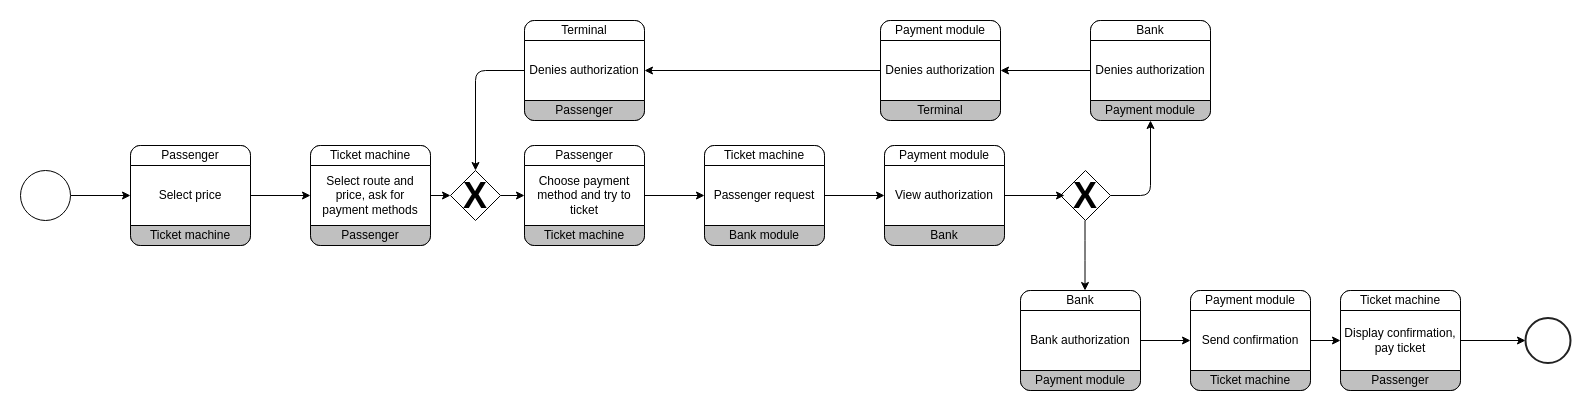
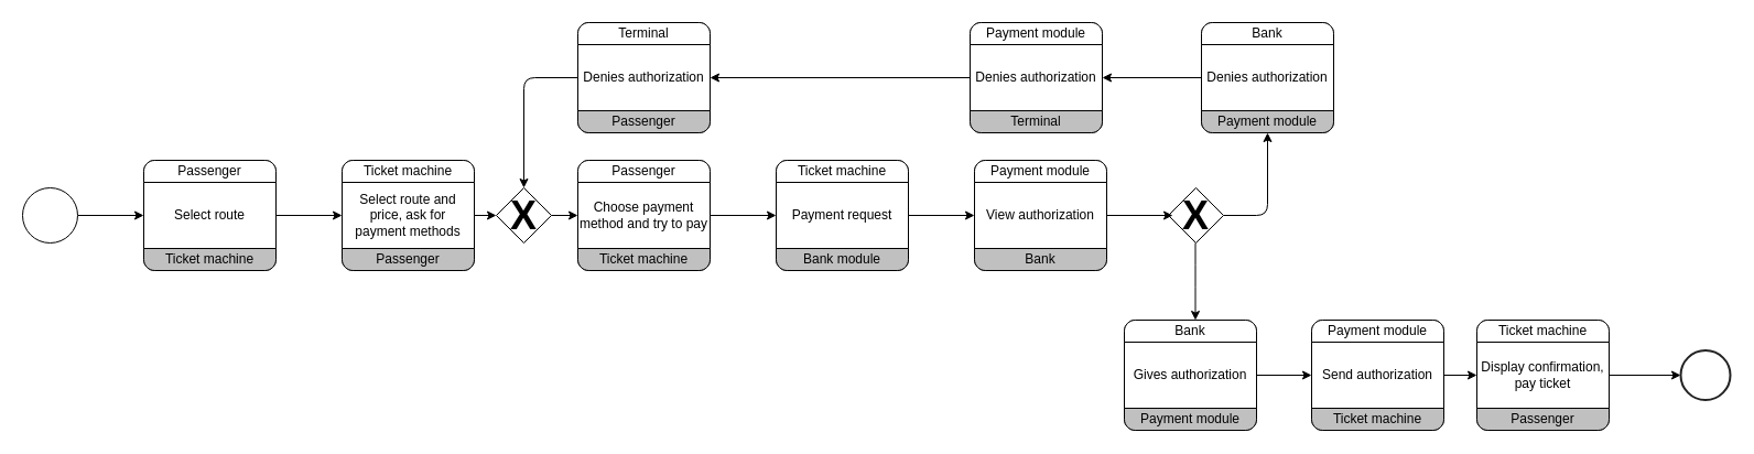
  <mxCell id="0" />
  <mxCell id="1" parent="0" />
  <mxCell id="2" style="edgeStyle=none;html=1;exitX=1;exitY=0.5;exitDx=0;exitDy=0;entryX=0;entryY=0.5;entryDx=0;entryDy=0;fontSize=36;" parent="1" source="3" target="13" edge="1"><mxGeometry relative="1" as="geometry" /></mxCell>
  <mxCell id="3" value="" style="rounded=1;whiteSpace=wrap;html=1;container=1;collapsible=0;absoluteArcSize=1;arcSize=20;childLayout=stackLayout;horizontal=1;horizontalStack=0;resizeParent=1;resizeParentMax=0;resizeLast=0;" parent="1" vertex="1"><mxGeometry x="130" y="145" width="120" height="100" as="geometry" /></mxCell>
  <mxCell id="4" value="Passenger" style="whiteSpace=wrap;connectable=0;html=1;shape=mxgraph.basic.rect;size=10;rectStyle=rounded;bottomRightStyle=square;bottomLeftStyle=square;part=1;" parent="3" vertex="1"><mxGeometry width="120" height="20" as="geometry" /></mxCell>
- <mxCell id="5" value="Select price" style="shape=mxgraph.bpmn.task;part=1;taskMarker=abstract;connectable=0;whiteSpace=wrap;html=1;" parent="3" vertex="1"><mxGeometry y="20" width="120" height="60" as="geometry" /></mxCell>
+ <mxCell id="5" value="Select route" style="shape=mxgraph.bpmn.task;part=1;taskMarker=abstract;connectable=0;whiteSpace=wrap;html=1;" parent="3" vertex="1"><mxGeometry y="20" width="120" height="60" as="geometry" /></mxCell>
  <mxCell id="6" value="Ticket machine" style="whiteSpace=wrap;connectable=0;html=1;shape=mxgraph.basic.rect;size=10;rectStyle=rounded;topRightStyle=square;topLeftStyle=square;fillColor=#C0C0C0;part=1;" parent="3" vertex="1"><mxGeometry y="80" width="120" height="20" as="geometry" /></mxCell>
  <mxCell id="7" style="edgeStyle=orthogonalEdgeStyle;html=1;exitX=1;exitY=0.5;exitDx=0;exitDy=0;entryX=0.5;entryY=1;entryDx=0;entryDy=0;fontSize=36;" parent="1" source="9" target="33" edge="1"><mxGeometry relative="1" as="geometry" /></mxCell>
  <mxCell id="8" style="edgeStyle=orthogonalEdgeStyle;html=1;exitX=0.5;exitY=1;exitDx=0;exitDy=0;fontSize=36;" parent="1" edge="1"><mxGeometry relative="1" as="geometry"><mxPoint x="1084.5" y="220" as="sourcePoint" /><mxPoint x="1084.5" y="290" as="targetPoint" /><Array as="points"><mxPoint x="1084.5" y="250" /><mxPoint x="1084.5" y="250" /></Array></mxGeometry></mxCell>
  <mxCell id="9" value="&lt;font style=&quot;font-size: 36px;&quot;&gt;&lt;b style=&quot;&quot;&gt;X&lt;/b&gt;&lt;/font&gt;" style="rhombus;whiteSpace=wrap;html=1;" parent="1" vertex="1"><mxGeometry x="1060" y="170" width="50" height="50" as="geometry" /></mxCell>
  <mxCell id="10" style="edgeStyle=none;html=1;exitX=1;exitY=0.5;exitDx=0;exitDy=0;entryX=0;entryY=0.5;entryDx=0;entryDy=0;fontSize=36;" parent="1" source="11" target="3" edge="1"><mxGeometry relative="1" as="geometry" /></mxCell>
  <mxCell id="11" value="" style="ellipse;whiteSpace=wrap;html=1;aspect=fixed;fontSize=36;" parent="1" vertex="1"><mxGeometry x="20" y="170" width="50" height="50" as="geometry" /></mxCell>
  <mxCell id="12" style="edgeStyle=none;html=1;exitX=1;exitY=0.5;exitDx=0;exitDy=0;entryX=0;entryY=0.5;entryDx=0;entryDy=0;" edge="1" parent="1" source="13" target="54"><mxGeometry relative="1" as="geometry" /></mxCell>
  <mxCell id="13" value="" style="rounded=1;whiteSpace=wrap;html=1;container=1;collapsible=0;absoluteArcSize=1;arcSize=20;childLayout=stackLayout;horizontal=1;horizontalStack=0;resizeParent=1;resizeParentMax=0;resizeLast=0;" parent="1" vertex="1"><mxGeometry x="310" y="145" width="120" height="100" as="geometry" /></mxCell>
  <mxCell id="14" value="Ticket machine" style="whiteSpace=wrap;connectable=0;html=1;shape=mxgraph.basic.rect;size=10;rectStyle=rounded;bottomRightStyle=square;bottomLeftStyle=square;part=1;" parent="13" vertex="1"><mxGeometry width="120" height="20" as="geometry" /></mxCell>
  <mxCell id="15" value="Select route and price, ask for payment methods" style="shape=mxgraph.bpmn.task;part=1;taskMarker=abstract;connectable=0;whiteSpace=wrap;html=1;" parent="13" vertex="1"><mxGeometry y="20" width="120" height="60" as="geometry" /></mxCell>
  <mxCell id="16" value="Passenger" style="whiteSpace=wrap;connectable=0;html=1;shape=mxgraph.basic.rect;size=10;rectStyle=rounded;topRightStyle=square;topLeftStyle=square;fillColor=#C0C0C0;part=1;" parent="13" vertex="1"><mxGeometry y="80" width="120" height="20" as="geometry" /></mxCell>
  <mxCell id="17" value="" style="rounded=1;whiteSpace=wrap;html=1;container=1;collapsible=0;absoluteArcSize=1;arcSize=20;childLayout=stackLayout;horizontal=1;horizontalStack=0;resizeParent=1;resizeParentMax=0;resizeLast=0;" parent="1" vertex="1"><mxGeometry x="524" y="145" width="120" height="100" as="geometry" /></mxCell>
  <mxCell id="18" value="Passenger" style="whiteSpace=wrap;connectable=0;html=1;shape=mxgraph.basic.rect;size=10;rectStyle=rounded;bottomRightStyle=square;bottomLeftStyle=square;part=1;" parent="17" vertex="1"><mxGeometry width="120" height="20" as="geometry" /></mxCell>
- <mxCell id="19" value="Choose payment method and try to ticket" style="shape=mxgraph.bpmn.task;part=1;taskMarker=abstract;connectable=0;whiteSpace=wrap;html=1;" parent="17" vertex="1"><mxGeometry y="20" width="120" height="60" as="geometry" /></mxCell>
+ <mxCell id="19" value="Choose payment method and try to pay" style="shape=mxgraph.bpmn.task;part=1;taskMarker=abstract;connectable=0;whiteSpace=wrap;html=1;" parent="17" vertex="1"><mxGeometry y="20" width="120" height="60" as="geometry" /></mxCell>
  <mxCell id="20" value="Ticket machine" style="whiteSpace=wrap;connectable=0;html=1;shape=mxgraph.basic.rect;size=10;rectStyle=rounded;topRightStyle=square;topLeftStyle=square;fillColor=#C0C0C0;part=1;" parent="17" vertex="1"><mxGeometry y="80" width="120" height="20" as="geometry" /></mxCell>
  <mxCell id="21" style="edgeStyle=none;html=1;exitX=1;exitY=0.5;exitDx=0;exitDy=0;fontSize=36;" parent="1" source="17" edge="1"><mxGeometry relative="1" as="geometry"><mxPoint x="664" y="195" as="sourcePoint" /><mxPoint x="704" y="195" as="targetPoint" /></mxGeometry></mxCell>
  <mxCell id="22" style="edgeStyle=none;html=1;exitX=1;exitY=0.5;exitDx=0;exitDy=0;fontSize=36;" parent="1" source="23" edge="1"><mxGeometry relative="1" as="geometry"><mxPoint x="884" y="195" as="targetPoint" /></mxGeometry></mxCell>
  <mxCell id="23" value="" style="rounded=1;whiteSpace=wrap;html=1;container=1;collapsible=0;absoluteArcSize=1;arcSize=20;childLayout=stackLayout;horizontal=1;horizontalStack=0;resizeParent=1;resizeParentMax=0;resizeLast=0;" parent="1" vertex="1"><mxGeometry x="704" y="145" width="120" height="100" as="geometry" /></mxCell>
  <mxCell id="24" value="Ticket machine" style="whiteSpace=wrap;connectable=0;html=1;shape=mxgraph.basic.rect;size=10;rectStyle=rounded;bottomRightStyle=square;bottomLeftStyle=square;part=1;" parent="23" vertex="1"><mxGeometry width="120" height="20" as="geometry" /></mxCell>
- <mxCell id="25" value="Passenger request" style="shape=mxgraph.bpmn.task;part=1;taskMarker=abstract;connectable=0;whiteSpace=wrap;html=1;" parent="23" vertex="1"><mxGeometry y="20" width="120" height="60" as="geometry" /></mxCell>
+ <mxCell id="25" value="Payment request" style="shape=mxgraph.bpmn.task;part=1;taskMarker=abstract;connectable=0;whiteSpace=wrap;html=1;" parent="23" vertex="1"><mxGeometry y="20" width="120" height="60" as="geometry" /></mxCell>
  <mxCell id="26" value="Bank module" style="whiteSpace=wrap;connectable=0;html=1;shape=mxgraph.basic.rect;size=10;rectStyle=rounded;topRightStyle=square;topLeftStyle=square;fillColor=#C0C0C0;part=1;" parent="23" vertex="1"><mxGeometry y="80" width="120" height="20" as="geometry" /></mxCell>
  <mxCell id="27" style="edgeStyle=none;html=1;exitX=1;exitY=0.5;exitDx=0;exitDy=0;entryX=0;entryY=0.5;entryDx=0;entryDy=0;fontSize=36;" parent="1" source="28" edge="1"><mxGeometry relative="1" as="geometry"><mxPoint x="1064" y="195" as="targetPoint" /></mxGeometry></mxCell>
  <mxCell id="28" value="" style="rounded=1;whiteSpace=wrap;html=1;container=1;collapsible=0;absoluteArcSize=1;arcSize=20;childLayout=stackLayout;horizontal=1;horizontalStack=0;resizeParent=1;resizeParentMax=0;resizeLast=0;" parent="1" vertex="1"><mxGeometry x="884" y="145" width="120" height="100" as="geometry" /></mxCell>
  <mxCell id="29" value="Payment module" style="whiteSpace=wrap;connectable=0;html=1;shape=mxgraph.basic.rect;size=10;rectStyle=rounded;bottomRightStyle=square;bottomLeftStyle=square;part=1;" parent="28" vertex="1"><mxGeometry width="120" height="20" as="geometry" /></mxCell>
  <mxCell id="30" value="View authorization" style="shape=mxgraph.bpmn.task;part=1;taskMarker=abstract;connectable=0;whiteSpace=wrap;html=1;" parent="28" vertex="1"><mxGeometry y="20" width="120" height="60" as="geometry" /></mxCell>
  <mxCell id="31" value="Bank" style="whiteSpace=wrap;connectable=0;html=1;shape=mxgraph.basic.rect;size=10;rectStyle=rounded;topRightStyle=square;topLeftStyle=square;fillColor=#C0C0C0;part=1;" parent="28" vertex="1"><mxGeometry y="80" width="120" height="20" as="geometry" /></mxCell>
  <mxCell id="32" style="edgeStyle=orthogonalEdgeStyle;html=1;exitX=0;exitY=0.5;exitDx=0;exitDy=0;entryX=1;entryY=0.5;entryDx=0;entryDy=0;fontSize=36;" parent="1" source="33" target="56" edge="1"><mxGeometry relative="1" as="geometry" /></mxCell>
  <mxCell id="33" value="" style="rounded=1;whiteSpace=wrap;html=1;container=1;collapsible=0;absoluteArcSize=1;arcSize=20;childLayout=stackLayout;horizontal=1;horizontalStack=0;resizeParent=1;resizeParentMax=0;resizeLast=0;" parent="1" vertex="1"><mxGeometry x="1090" y="20" width="120" height="100" as="geometry" /></mxCell>
  <mxCell id="34" value="Bank" style="whiteSpace=wrap;connectable=0;html=1;shape=mxgraph.basic.rect;size=10;rectStyle=rounded;bottomRightStyle=square;bottomLeftStyle=square;part=1;" parent="33" vertex="1"><mxGeometry width="120" height="20" as="geometry" /></mxCell>
  <mxCell id="35" value="Denies authorization" style="shape=mxgraph.bpmn.task;part=1;taskMarker=abstract;connectable=0;whiteSpace=wrap;html=1;" parent="33" vertex="1"><mxGeometry y="20" width="120" height="60" as="geometry" /></mxCell>
  <mxCell id="36" value="Payment module" style="whiteSpace=wrap;connectable=0;html=1;shape=mxgraph.basic.rect;size=10;rectStyle=rounded;topRightStyle=square;topLeftStyle=square;fillColor=#C0C0C0;part=1;" parent="33" vertex="1"><mxGeometry y="80" width="120" height="20" as="geometry" /></mxCell>
  <mxCell id="37" style="edgeStyle=orthogonalEdgeStyle;html=1;exitX=1;exitY=0.5;exitDx=0;exitDy=0;entryX=0;entryY=0.5;entryDx=0;entryDy=0;fontSize=36;" parent="1" source="38" target="43" edge="1"><mxGeometry relative="1" as="geometry"><mxPoint x="1195" y="340" as="targetPoint" /></mxGeometry></mxCell>
  <mxCell id="38" value="" style="rounded=1;whiteSpace=wrap;html=1;container=1;collapsible=0;absoluteArcSize=1;arcSize=20;childLayout=stackLayout;horizontal=1;horizontalStack=0;resizeParent=1;resizeParentMax=0;resizeLast=0;" parent="1" vertex="1"><mxGeometry x="1020" y="290" width="120" height="100" as="geometry" /></mxCell>
  <mxCell id="39" value="Bank" style="whiteSpace=wrap;connectable=0;html=1;shape=mxgraph.basic.rect;size=10;rectStyle=rounded;bottomRightStyle=square;bottomLeftStyle=square;part=1;" parent="38" vertex="1"><mxGeometry width="120" height="20" as="geometry" /></mxCell>
- <mxCell id="40" value="Bank authorization" style="shape=mxgraph.bpmn.task;part=1;taskMarker=abstract;connectable=0;whiteSpace=wrap;html=1;" parent="38" vertex="1"><mxGeometry y="20" width="120" height="60" as="geometry" /></mxCell>
+ <mxCell id="40" value="Gives authorization" style="shape=mxgraph.bpmn.task;part=1;taskMarker=abstract;connectable=0;whiteSpace=wrap;html=1;" parent="38" vertex="1"><mxGeometry y="20" width="120" height="60" as="geometry" /></mxCell>
  <mxCell id="41" value="Payment module" style="whiteSpace=wrap;connectable=0;html=1;shape=mxgraph.basic.rect;size=10;rectStyle=rounded;topRightStyle=square;topLeftStyle=square;fillColor=#C0C0C0;part=1;" parent="38" vertex="1"><mxGeometry y="80" width="120" height="20" as="geometry" /></mxCell>
  <mxCell id="42" style="edgeStyle=orthogonalEdgeStyle;html=1;exitX=1;exitY=0.5;exitDx=0;exitDy=0;entryX=0;entryY=0.5;entryDx=0;entryDy=0;fontSize=36;" parent="1" source="43" target="48" edge="1"><mxGeometry relative="1" as="geometry" /></mxCell>
  <mxCell id="43" value="" style="rounded=1;whiteSpace=wrap;html=1;container=1;collapsible=0;absoluteArcSize=1;arcSize=20;childLayout=stackLayout;horizontal=1;horizontalStack=0;resizeParent=1;resizeParentMax=0;resizeLast=0;" parent="1" vertex="1"><mxGeometry x="1190" y="290" width="120" height="100" as="geometry" /></mxCell>
  <mxCell id="44" value="Payment module" style="whiteSpace=wrap;connectable=0;html=1;shape=mxgraph.basic.rect;size=10;rectStyle=rounded;bottomRightStyle=square;bottomLeftStyle=square;part=1;" parent="43" vertex="1"><mxGeometry width="120" height="20" as="geometry" /></mxCell>
- <mxCell id="45" value="Send confirmation" style="shape=mxgraph.bpmn.task;part=1;taskMarker=abstract;connectable=0;whiteSpace=wrap;html=1;" parent="43" vertex="1"><mxGeometry y="20" width="120" height="60" as="geometry" /></mxCell>
+ <mxCell id="45" value="Send authorization" style="shape=mxgraph.bpmn.task;part=1;taskMarker=abstract;connectable=0;whiteSpace=wrap;html=1;" parent="43" vertex="1"><mxGeometry y="20" width="120" height="60" as="geometry" /></mxCell>
  <mxCell id="46" value="Ticket machine" style="whiteSpace=wrap;connectable=0;html=1;shape=mxgraph.basic.rect;size=10;rectStyle=rounded;topRightStyle=square;topLeftStyle=square;fillColor=#C0C0C0;part=1;" parent="43" vertex="1"><mxGeometry y="80" width="120" height="20" as="geometry" /></mxCell>
  <mxCell id="47" style="edgeStyle=orthogonalEdgeStyle;html=1;exitX=1;exitY=0.5;exitDx=0;exitDy=0;fontSize=36;entryX=0;entryY=0.5;entryDx=0;entryDy=0;entryPerimeter=0;" parent="1" source="48" target="52" edge="1"><mxGeometry relative="1" as="geometry"><mxPoint x="1495" y="340" as="targetPoint" /></mxGeometry></mxCell>
  <mxCell id="48" value="" style="rounded=1;whiteSpace=wrap;html=1;container=1;collapsible=0;absoluteArcSize=1;arcSize=20;childLayout=stackLayout;horizontal=1;horizontalStack=0;resizeParent=1;resizeParentMax=0;resizeLast=0;" parent="1" vertex="1"><mxGeometry x="1340" y="290" width="120" height="100" as="geometry" /></mxCell>
  <mxCell id="49" value="Ticket machine" style="whiteSpace=wrap;connectable=0;html=1;shape=mxgraph.basic.rect;size=10;rectStyle=rounded;bottomRightStyle=square;bottomLeftStyle=square;part=1;" parent="48" vertex="1"><mxGeometry width="120" height="20" as="geometry" /></mxCell>
  <mxCell id="50" value="Display confirmation, pay ticket" style="shape=mxgraph.bpmn.task;part=1;taskMarker=abstract;connectable=0;whiteSpace=wrap;html=1;" parent="48" vertex="1"><mxGeometry y="20" width="120" height="60" as="geometry" /></mxCell>
  <mxCell id="51" value="Passenger" style="whiteSpace=wrap;connectable=0;html=1;shape=mxgraph.basic.rect;size=10;rectStyle=rounded;topRightStyle=square;topLeftStyle=square;fillColor=#C0C0C0;part=1;" parent="48" vertex="1"><mxGeometry y="80" width="120" height="20" as="geometry" /></mxCell>
  <mxCell id="52" value="" style="html=1;verticalLabelPosition=bottom;labelBackgroundColor=#ffffff;verticalAlign=top;shadow=0;dashed=0;strokeWidth=2;shape=mxgraph.ios7.misc.circle;strokeColor=#222222;fillColor=none;fontSize=36;" parent="1" vertex="1"><mxGeometry x="1525" y="317.5" width="45" height="45" as="geometry" /></mxCell>
  <mxCell id="53" style="edgeStyle=none;html=1;exitX=1;exitY=0.5;exitDx=0;exitDy=0;entryX=0;entryY=0.5;entryDx=0;entryDy=0;" edge="1" parent="1" source="54" target="17"><mxGeometry relative="1" as="geometry" /></mxCell>
  <mxCell id="54" value="&lt;font style=&quot;font-size: 36px;&quot;&gt;&lt;b style=&quot;&quot;&gt;X&lt;/b&gt;&lt;/font&gt;" style="rhombus;whiteSpace=wrap;html=1;" parent="1" vertex="1"><mxGeometry x="450" y="170" width="50" height="50" as="geometry" /></mxCell>
  <mxCell id="55" style="edgeStyle=orthogonalEdgeStyle;html=1;exitX=0;exitY=0.5;exitDx=0;exitDy=0;entryX=1;entryY=0.5;entryDx=0;entryDy=0;fontSize=36;" parent="1" source="56" target="61" edge="1"><mxGeometry relative="1" as="geometry" /></mxCell>
  <mxCell id="56" value="" style="rounded=1;whiteSpace=wrap;html=1;container=1;collapsible=0;absoluteArcSize=1;arcSize=20;childLayout=stackLayout;horizontal=1;horizontalStack=0;resizeParent=1;resizeParentMax=0;resizeLast=0;" parent="1" vertex="1"><mxGeometry x="880" y="20" width="120" height="100" as="geometry" /></mxCell>
  <mxCell id="57" value="Payment module" style="whiteSpace=wrap;connectable=0;html=1;shape=mxgraph.basic.rect;size=10;rectStyle=rounded;bottomRightStyle=square;bottomLeftStyle=square;part=1;" parent="56" vertex="1"><mxGeometry width="120" height="20" as="geometry" /></mxCell>
  <mxCell id="58" value="Denies authorization" style="shape=mxgraph.bpmn.task;part=1;taskMarker=abstract;connectable=0;whiteSpace=wrap;html=1;" parent="56" vertex="1"><mxGeometry y="20" width="120" height="60" as="geometry" /></mxCell>
  <mxCell id="59" value="Terminal" style="whiteSpace=wrap;connectable=0;html=1;shape=mxgraph.basic.rect;size=10;rectStyle=rounded;topRightStyle=square;topLeftStyle=square;fillColor=#C0C0C0;part=1;" parent="56" vertex="1"><mxGeometry y="80" width="120" height="20" as="geometry" /></mxCell>
  <mxCell id="60" style="edgeStyle=orthogonalEdgeStyle;html=1;exitX=0;exitY=0.5;exitDx=0;exitDy=0;entryX=0.5;entryY=0;entryDx=0;entryDy=0;fontSize=36;" parent="1" source="61" target="54" edge="1"><mxGeometry relative="1" as="geometry" /></mxCell>
  <mxCell id="61" value="" style="rounded=1;whiteSpace=wrap;html=1;container=1;collapsible=0;absoluteArcSize=1;arcSize=20;childLayout=stackLayout;horizontal=1;horizontalStack=0;resizeParent=1;resizeParentMax=0;resizeLast=0;" parent="1" vertex="1"><mxGeometry x="524" y="20" width="120" height="100" as="geometry" /></mxCell>
  <mxCell id="62" value="Terminal" style="whiteSpace=wrap;connectable=0;html=1;shape=mxgraph.basic.rect;size=10;rectStyle=rounded;bottomRightStyle=square;bottomLeftStyle=square;part=1;" parent="61" vertex="1"><mxGeometry width="120" height="20" as="geometry" /></mxCell>
  <mxCell id="63" value="Denies authorization" style="shape=mxgraph.bpmn.task;part=1;taskMarker=abstract;connectable=0;whiteSpace=wrap;html=1;" parent="61" vertex="1"><mxGeometry y="20" width="120" height="60" as="geometry" /></mxCell>
  <mxCell id="64" value="Passenger" style="whiteSpace=wrap;connectable=0;html=1;shape=mxgraph.basic.rect;size=10;rectStyle=rounded;topRightStyle=square;topLeftStyle=square;fillColor=#C0C0C0;part=1;" parent="61" vertex="1"><mxGeometry y="80" width="120" height="20" as="geometry" /></mxCell>
